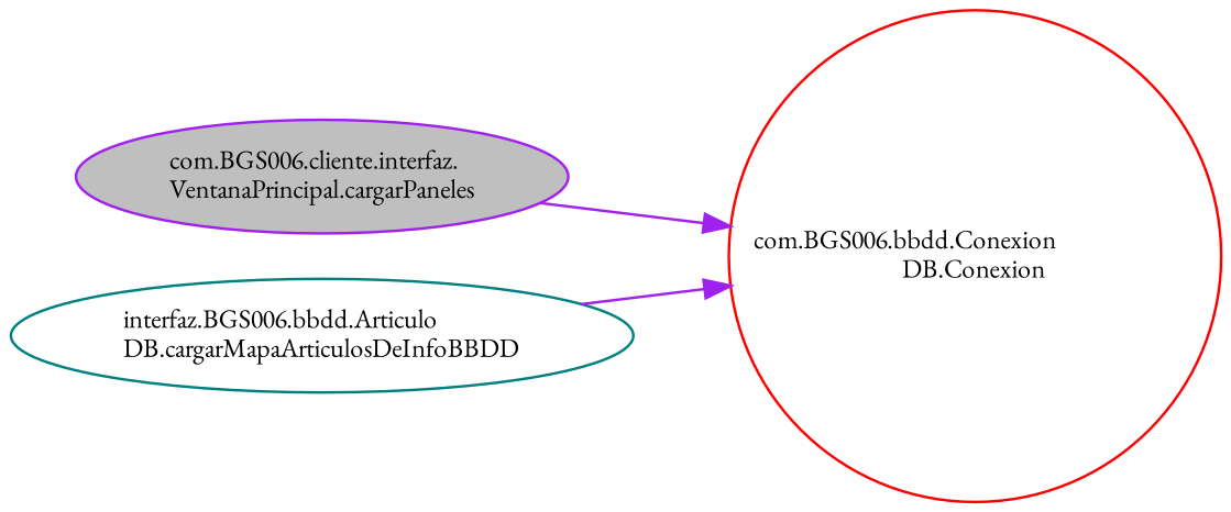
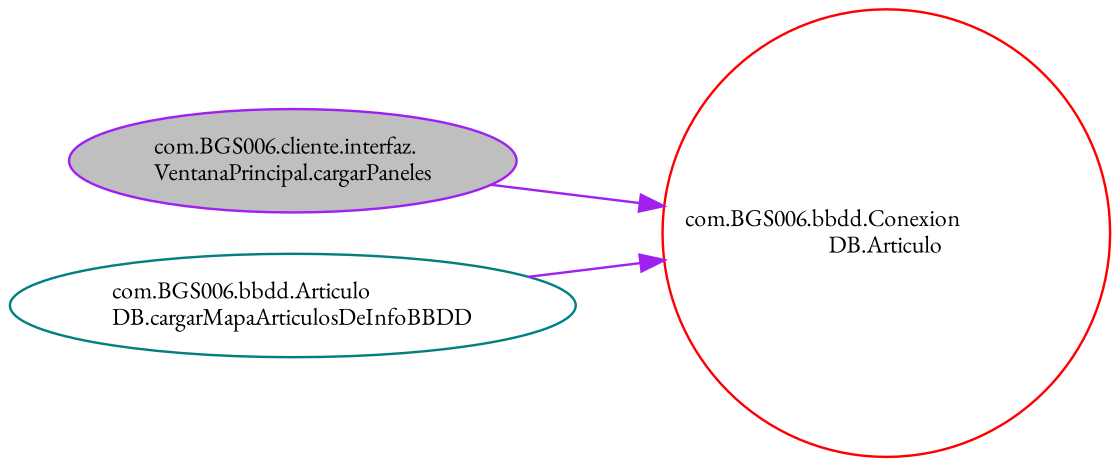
  digraph {
    fontname="EB Garamond"
    rankdir=LR
    node [fillcolor=white fontname="EB Garamond" fontsize=10 shape=ellipse style=filled]
    edge [arrowhead=normal color=purple fontname="EB Garamond" fontsize=10 labelfontname=Helvetica labelfontsize=10 style=solid]
    n1 [color=purple fillcolor=grey75 fontcolor=black height=0.2 label="com.BGS006.cliente.interfaz.\lVentanaPrincipal.cargarPaneles" width=0.4]
-   n2 [color=red height=0.2 label="com.BGS006.bbdd.Conexion\lDB.Conexion" shape=circle width=0.4]
-   n3 [color=teal height=0.2 label="interfaz.BGS006.bbdd.Articulo\lDB.cargarMapaArticulosDeInfoBBDD" width=0.4]
+   n2 [color=red height=0.2 label="com.BGS006.bbdd.Conexion\lDB.Articulo" shape=circle width=0.4]
+   n3 [color=teal height=0.2 label="com.BGS006.bbdd.Articulo\lDB.cargarMapaArticulosDeInfoBBDD" width=0.4]
    n1 -> n2
    n3 -> n2
  }
